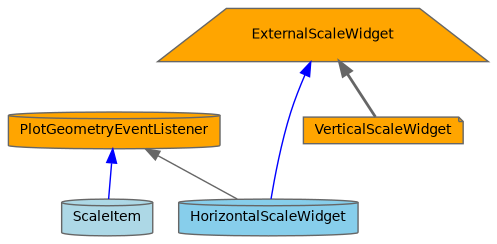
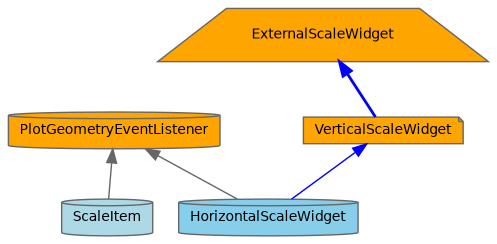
  digraph {
    node [color=gray40 fillcolor=orange fontname=Helvetica fontsize=10 shape=cylinder style=filled]
    edge [color=gray40 dir=back fontname=Helvetica fontsize=10 labelfontname=Helvetica labelfontsize=10 style=solid]
    n1 [fontcolor=black height=0.2 label=PlotGeometryEventListener width=0.4]
    n2 [fillcolor=lightblue height=0.2 label=ScaleItem width=0.4]
    n3 [fillcolor=skyblue height=0.2 label=HorizontalScaleWidget width=0.4]
    n4 [height=0.2 label=ExternalScaleWidget shape=trapezium width=0.4]
    n5 [height=0.2 label=VerticalScaleWidget shape=note width=0.4]
-   n1 -> n2 [color=blue]
+   n1 -> n2
    n1 -> n3
-   n4 -> n3 [color=blue]
-   n4 -> n5 [style=bold]
+   n5 -> n3 [color=blue]
+   n4 -> n5 [color=blue style=bold]
  }
